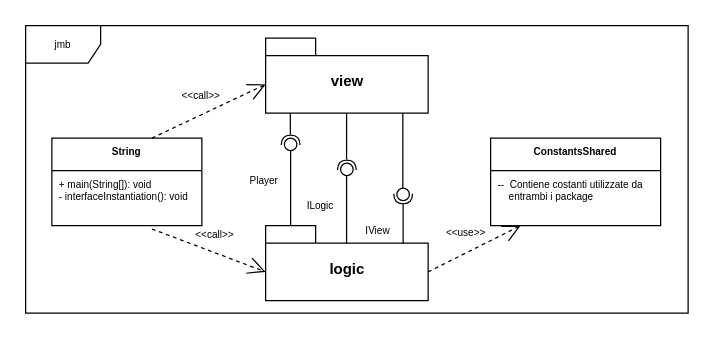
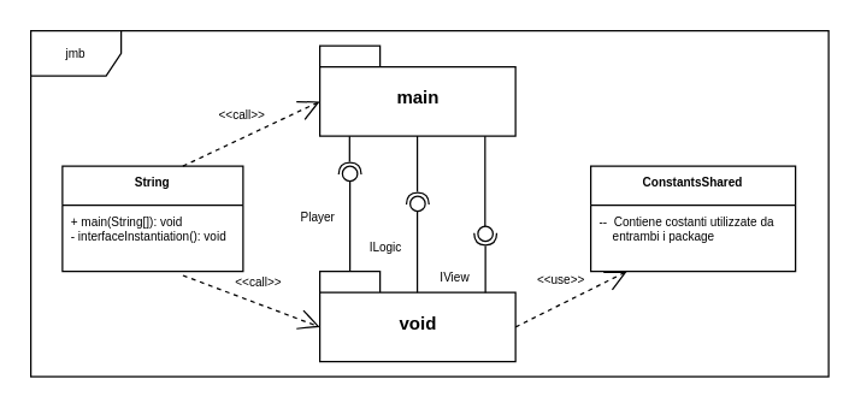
  <mxCell id="0" />
  <mxCell id="1" parent="0" />
  <mxCell id="2" value="jmb" style="shape=umlFrame;whiteSpace=wrap;html=1;fontSize=8;" vertex="1" parent="1"><mxGeometry x="20" y="20" width="530" height="230" as="geometry" /></mxCell>
- <mxCell id="3" value="view" style="shape=folder;fontStyle=1;spacingTop=10;tabWidth=40;tabHeight=14;tabPosition=left;html=1;" vertex="1" parent="1"><mxGeometry x="212" y="30" width="130" height="60" as="geometry" /></mxCell>
+ <mxCell id="3" value="main" style="shape=folder;fontStyle=1;spacingTop=10;tabWidth=40;tabHeight=14;tabPosition=left;html=1;" vertex="1" parent="1"><mxGeometry x="212" y="30" width="130" height="60" as="geometry" /></mxCell>
  <mxCell id="4" value="" style="rounded=0;orthogonalLoop=1;jettySize=auto;html=1;endArrow=halfCircle;endFill=0;endSize=6;strokeWidth=1;sketch=0;startArrow=none;" edge="1" parent="1"><mxGeometry relative="1" as="geometry"><mxPoint x="242" y="165" as="sourcePoint" /><mxPoint x="242" y="165" as="targetPoint" /></mxGeometry></mxCell>
- <mxCell id="5" value="logic" style="shape=folder;fontStyle=1;spacingTop=10;tabWidth=40;tabHeight=14;tabPosition=left;html=1;" vertex="1" parent="1"><mxGeometry x="212" y="180" width="130" height="60" as="geometry" /></mxCell>
+ <mxCell id="5" value="void" style="shape=folder;fontStyle=1;spacingTop=10;tabWidth=40;tabHeight=14;tabPosition=left;html=1;" vertex="1" parent="1"><mxGeometry x="212" y="180" width="130" height="60" as="geometry" /></mxCell>
  <mxCell id="6" value="" style="ellipse;whiteSpace=wrap;html=1;aspect=fixed;" vertex="1" parent="1"><mxGeometry x="227" y="110" width="10" height="10" as="geometry" /></mxCell>
  <mxCell id="7" value="" style="endArrow=none;html=1;rounded=0;entryX=0.5;entryY=1;entryDx=0;entryDy=0;exitX=0;exitY=0;exitDx=20;exitDy=0;exitPerimeter=0;" edge="1" parent="1" source="5" target="6"><mxGeometry width="50" height="50" relative="1" as="geometry"><mxPoint x="232" y="168" as="sourcePoint" /><mxPoint x="162" y="150" as="targetPoint" /></mxGeometry></mxCell>
  <mxCell id="8" value="" style="shape=requiredInterface;html=1;verticalLabelPosition=bottom;sketch=0;rotation=-90;" vertex="1" parent="1"><mxGeometry x="228" y="104" width="8" height="15" as="geometry" /></mxCell>
  <mxCell id="9" value="" style="endArrow=none;html=1;rounded=0;" edge="1" parent="1"><mxGeometry width="50" height="50" relative="1" as="geometry"><mxPoint x="231.76" y="107" as="sourcePoint" /><mxPoint x="231.76" y="90" as="targetPoint" /></mxGeometry></mxCell>
  <mxCell id="10" value="Player" style="text;html=1;strokeColor=none;fillColor=none;align=center;verticalAlign=middle;whiteSpace=wrap;rounded=0;fontSize=8;" vertex="1" parent="1"><mxGeometry x="191" y="134" width="40" height="20" as="geometry" /></mxCell>
  <mxCell id="11" value="" style="rounded=0;orthogonalLoop=1;jettySize=auto;html=1;endArrow=halfCircle;endFill=0;endSize=6;strokeWidth=1;sketch=0;startArrow=none;" edge="1" parent="1"><mxGeometry relative="1" as="geometry"><mxPoint x="287" y="136" as="sourcePoint" /><mxPoint x="287" y="136" as="targetPoint" /></mxGeometry></mxCell>
  <mxCell id="12" value="" style="ellipse;whiteSpace=wrap;html=1;aspect=fixed;" vertex="1" parent="1"><mxGeometry x="272" y="130" width="10" height="10" as="geometry" /></mxCell>
  <mxCell id="13" value="" style="shape=requiredInterface;html=1;verticalLabelPosition=bottom;sketch=0;rotation=-90;" vertex="1" parent="1"><mxGeometry x="273" y="124" width="8" height="15" as="geometry" /></mxCell>
  <mxCell id="14" value="ILogic" style="text;html=1;strokeColor=none;fillColor=none;align=center;verticalAlign=middle;whiteSpace=wrap;rounded=0;fontSize=8;" vertex="1" parent="1"><mxGeometry x="236" y="154" width="40" height="20" as="geometry" /></mxCell>
  <mxCell id="15" value="" style="endArrow=none;html=1;rounded=0;fontSize=8;" edge="1" parent="1"><mxGeometry width="50" height="50" relative="1" as="geometry"><mxPoint x="276.76" y="140" as="sourcePoint" /><mxPoint x="276.76" y="194" as="targetPoint" /></mxGeometry></mxCell>
  <mxCell id="16" value="" style="endArrow=none;html=1;rounded=0;fontSize=8;" edge="1" parent="1"><mxGeometry width="50" height="50" relative="1" as="geometry"><mxPoint x="276.76" y="90" as="sourcePoint" /><mxPoint x="276.76" y="127" as="targetPoint" /></mxGeometry></mxCell>
  <mxCell id="17" value="" style="rounded=0;orthogonalLoop=1;jettySize=auto;html=1;endArrow=halfCircle;endFill=0;endSize=6;strokeWidth=1;sketch=0;startArrow=none;" edge="1" parent="1"><mxGeometry relative="1" as="geometry"><mxPoint x="277" y="155" as="sourcePoint" /><mxPoint x="277" y="155" as="targetPoint" /></mxGeometry></mxCell>
  <mxCell id="18" value="" style="rounded=0;orthogonalLoop=1;jettySize=auto;html=1;endArrow=halfCircle;endFill=0;endSize=6;strokeWidth=1;sketch=0;startArrow=none;" edge="1" parent="1"><mxGeometry relative="1" as="geometry"><mxPoint x="332" y="156" as="sourcePoint" /><mxPoint x="332" y="156" as="targetPoint" /></mxGeometry></mxCell>
  <mxCell id="19" value="" style="ellipse;whiteSpace=wrap;html=1;aspect=fixed;direction=west;" vertex="1" parent="1"><mxGeometry x="317" y="150" width="10" height="10" as="geometry" /></mxCell>
  <mxCell id="20" value="" style="shape=requiredInterface;html=1;verticalLabelPosition=bottom;sketch=0;rotation=-90;direction=west;" vertex="1" parent="1"><mxGeometry x="318" y="151" width="8" height="15" as="geometry" /></mxCell>
  <mxCell id="21" value="IView" style="text;html=1;strokeColor=none;fillColor=none;align=center;verticalAlign=middle;whiteSpace=wrap;rounded=0;fontSize=8;" vertex="1" parent="1"><mxGeometry x="282" y="174" width="40" height="20" as="geometry" /></mxCell>
  <mxCell id="22" value="" style="endArrow=none;html=1;rounded=0;fontSize=8;" edge="1" parent="1"><mxGeometry width="50" height="50" relative="1" as="geometry"><mxPoint x="321.76" y="90" as="sourcePoint" /><mxPoint x="321.76" y="150" as="targetPoint" /></mxGeometry></mxCell>
  <mxCell id="23" value="" style="endArrow=none;html=1;rounded=0;fontSize=8;" edge="1" parent="1"><mxGeometry width="50" height="50" relative="1" as="geometry"><mxPoint x="322" y="163" as="sourcePoint" /><mxPoint x="322" y="194" as="targetPoint" /></mxGeometry></mxCell>
  <mxCell id="24" value="String" style="swimlane;fontStyle=1;align=center;verticalAlign=top;childLayout=stackLayout;horizontal=1;startSize=26;horizontalStack=0;resizeParent=1;resizeParentMax=0;resizeLast=0;collapsible=1;marginBottom=0;fontSize=8;" vertex="1" parent="1"><mxGeometry x="41" y="110" width="120" height="70" as="geometry"><mxRectangle x="20" y="130" width="80" height="26" as="alternateBounds" /></mxGeometry></mxCell>
  <mxCell id="25" value="&amp;lt;&amp;lt;call&amp;gt;&amp;gt;" style="endArrow=open;endSize=12;dashed=1;html=1;rounded=0;fontSize=8;entryX=0;entryY=0;entryDx=0;entryDy=37;entryPerimeter=0;" edge="1" parent="24" target="3"><mxGeometry x="-0.016" y="14" width="160" relative="1" as="geometry"><mxPoint x="80" as="sourcePoint" /><mxPoint x="180" y="-67.0" as="targetPoint" /><Array as="points" /><mxPoint as="offset" /></mxGeometry></mxCell>
  <mxCell id="26" value="+ main(String[]): void&#10;- interfaceInstantiation(): void" style="text;strokeColor=none;fillColor=none;align=left;verticalAlign=top;spacingLeft=4;spacingRight=4;overflow=hidden;rotatable=0;points=[[0,0.5],[1,0.5]];portConstraint=eastwest;fontSize=8;" vertex="1" parent="24"><mxGeometry y="26" width="120" height="44" as="geometry" /></mxCell>
  <mxCell id="27" value="&amp;lt;&amp;lt;call&amp;gt;&amp;gt;" style="endArrow=open;endSize=12;dashed=1;html=1;rounded=0;fontSize=8;entryX=0;entryY=0;entryDx=0;entryDy=37;entryPerimeter=0;exitX=0.667;exitY=1.061;exitDx=0;exitDy=0;exitPerimeter=0;" edge="1" parent="1" source="26" target="5"><mxGeometry x="-0.016" y="14" width="160" relative="1" as="geometry"><mxPoint x="102" y="284.48" as="sourcePoint" /><mxPoint x="199.27" y="230" as="targetPoint" /><Array as="points" /><mxPoint as="offset" /></mxGeometry></mxCell>
  <mxCell id="28" value="ConstantsShared" style="swimlane;fontStyle=1;align=center;verticalAlign=top;childLayout=stackLayout;horizontal=1;startSize=26;horizontalStack=0;resizeParent=1;resizeParentMax=0;resizeLast=0;collapsible=1;marginBottom=0;fontSize=8;" vertex="1" parent="1"><mxGeometry x="392" y="110" width="136" height="70" as="geometry"><mxRectangle x="414" y="146" width="110" height="26" as="alternateBounds" /></mxGeometry></mxCell>
  <mxCell id="29" value="--  Contiene costanti utilizzate da &#10;    entrambi i package" style="text;strokeColor=none;fillColor=none;align=left;verticalAlign=top;spacingLeft=4;spacingRight=4;overflow=hidden;rotatable=0;points=[[0,0.5],[1,0.5]];portConstraint=eastwest;fontSize=8;" vertex="1" parent="28"><mxGeometry y="26" width="136" height="44" as="geometry" /></mxCell>
  <mxCell id="30" value="&amp;lt;&amp;lt;use&amp;gt;&amp;gt;" style="endArrow=open;endSize=12;dashed=1;html=1;rounded=0;fontSize=8;exitX=0;exitY=0;exitDx=130;exitDy=37;exitPerimeter=0;" edge="1" parent="1" source="5" target="29"><mxGeometry x="-0.016" y="14" width="160" relative="1" as="geometry"><mxPoint x="345" y="263" as="sourcePoint" /><mxPoint x="425" y="196" as="targetPoint" /><Array as="points" /><mxPoint as="offset" /></mxGeometry></mxCell>
